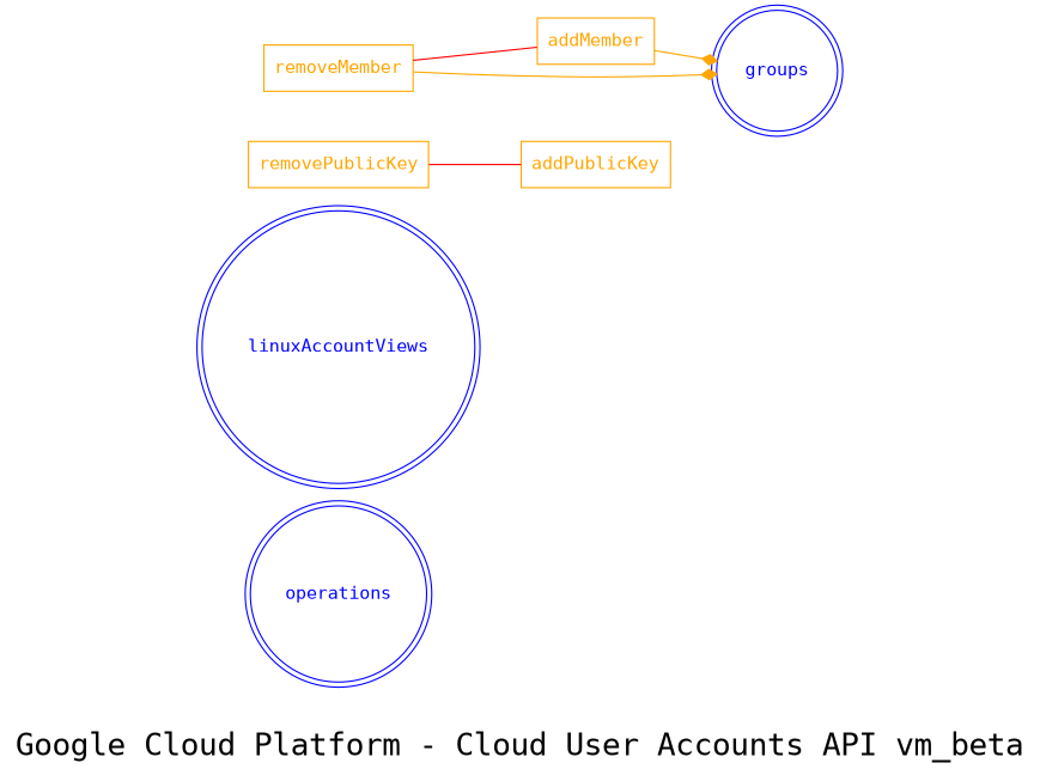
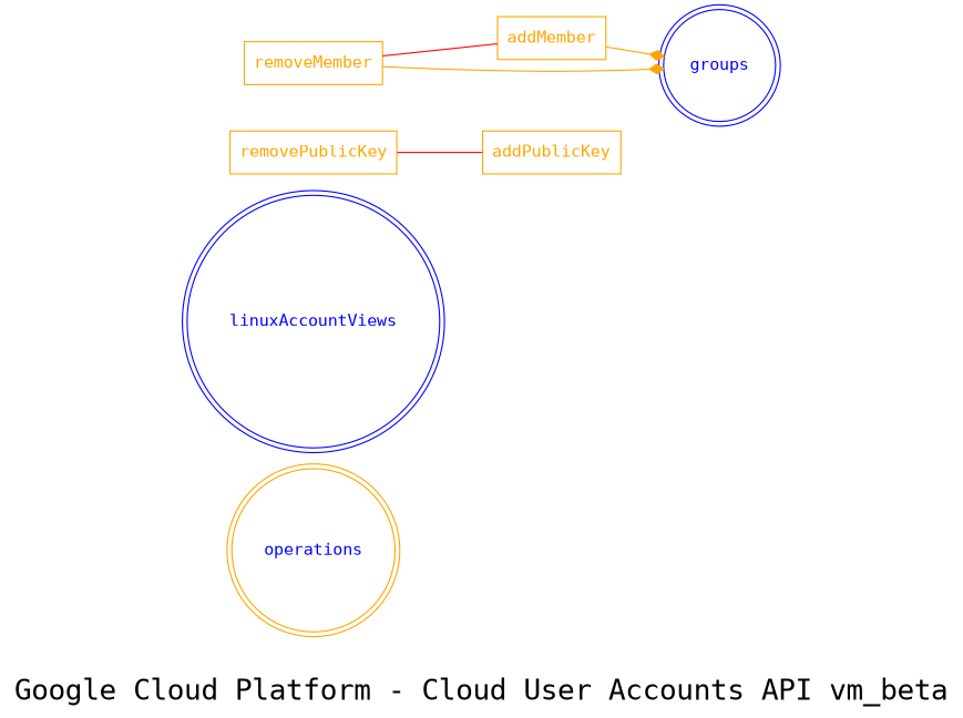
  digraph {
    fontname="DejaVu Sans Mono"
    fontsize=24
    label="Google Cloud Platform - Cloud User Accounts API vm_beta"
    rankdir=LR
    splines=true
    node [color=orange fontcolor=orange fontname="DejaVu Sans Mono" shape=box]
    edge [arrowhead=none arrowtail=none color=red fontcolor=red fontname="DejaVu Sans Mono"]
-   operations [color=blue fontcolor=blue shape=doublecircle]
+   operations [fontcolor=blue shape=doublecircle]
    linuxAccountViews [color=blue fontcolor=blue shape=doublecircle]
    addPublicKey
    removePublicKey
    addMember
    groups [color=blue fontcolor=blue shape=doublecircle]
    removeMember
    removePublicKey -> addPublicKey
    addMember -> groups [arrowhead=diamond color=orange fontcolor=orange]
    removeMember -> addMember
    removeMember -> groups [arrowhead=diamond color=orange fontcolor=orange]
  }
